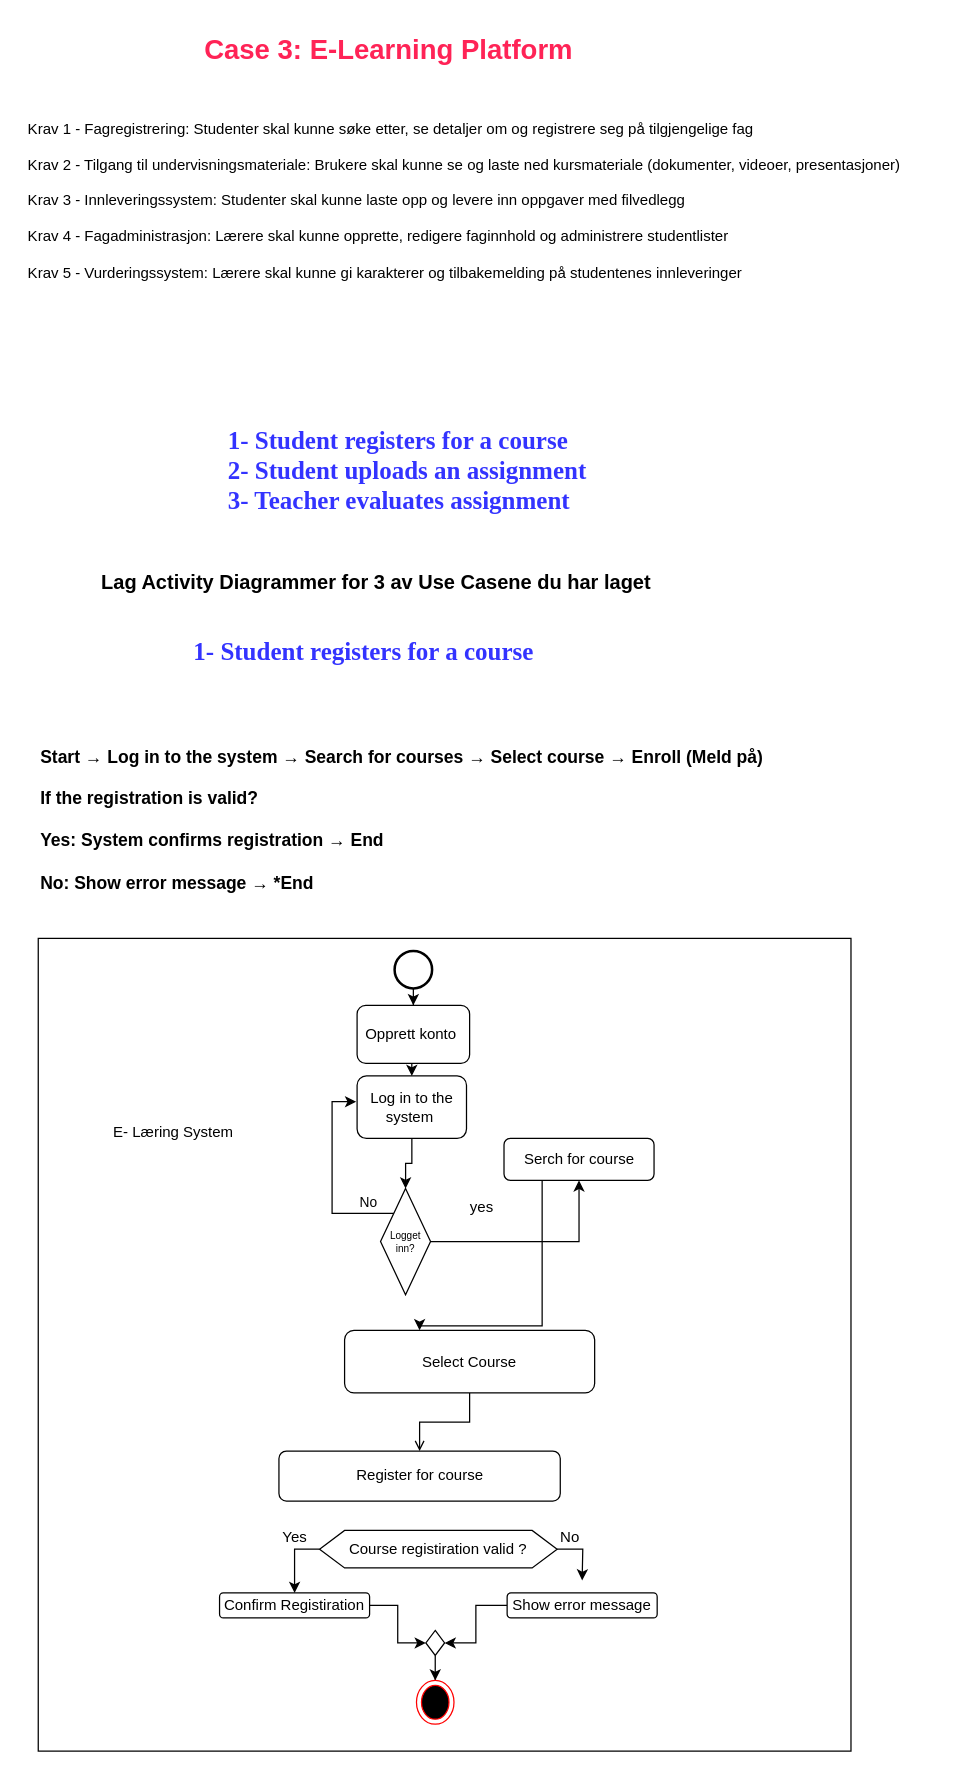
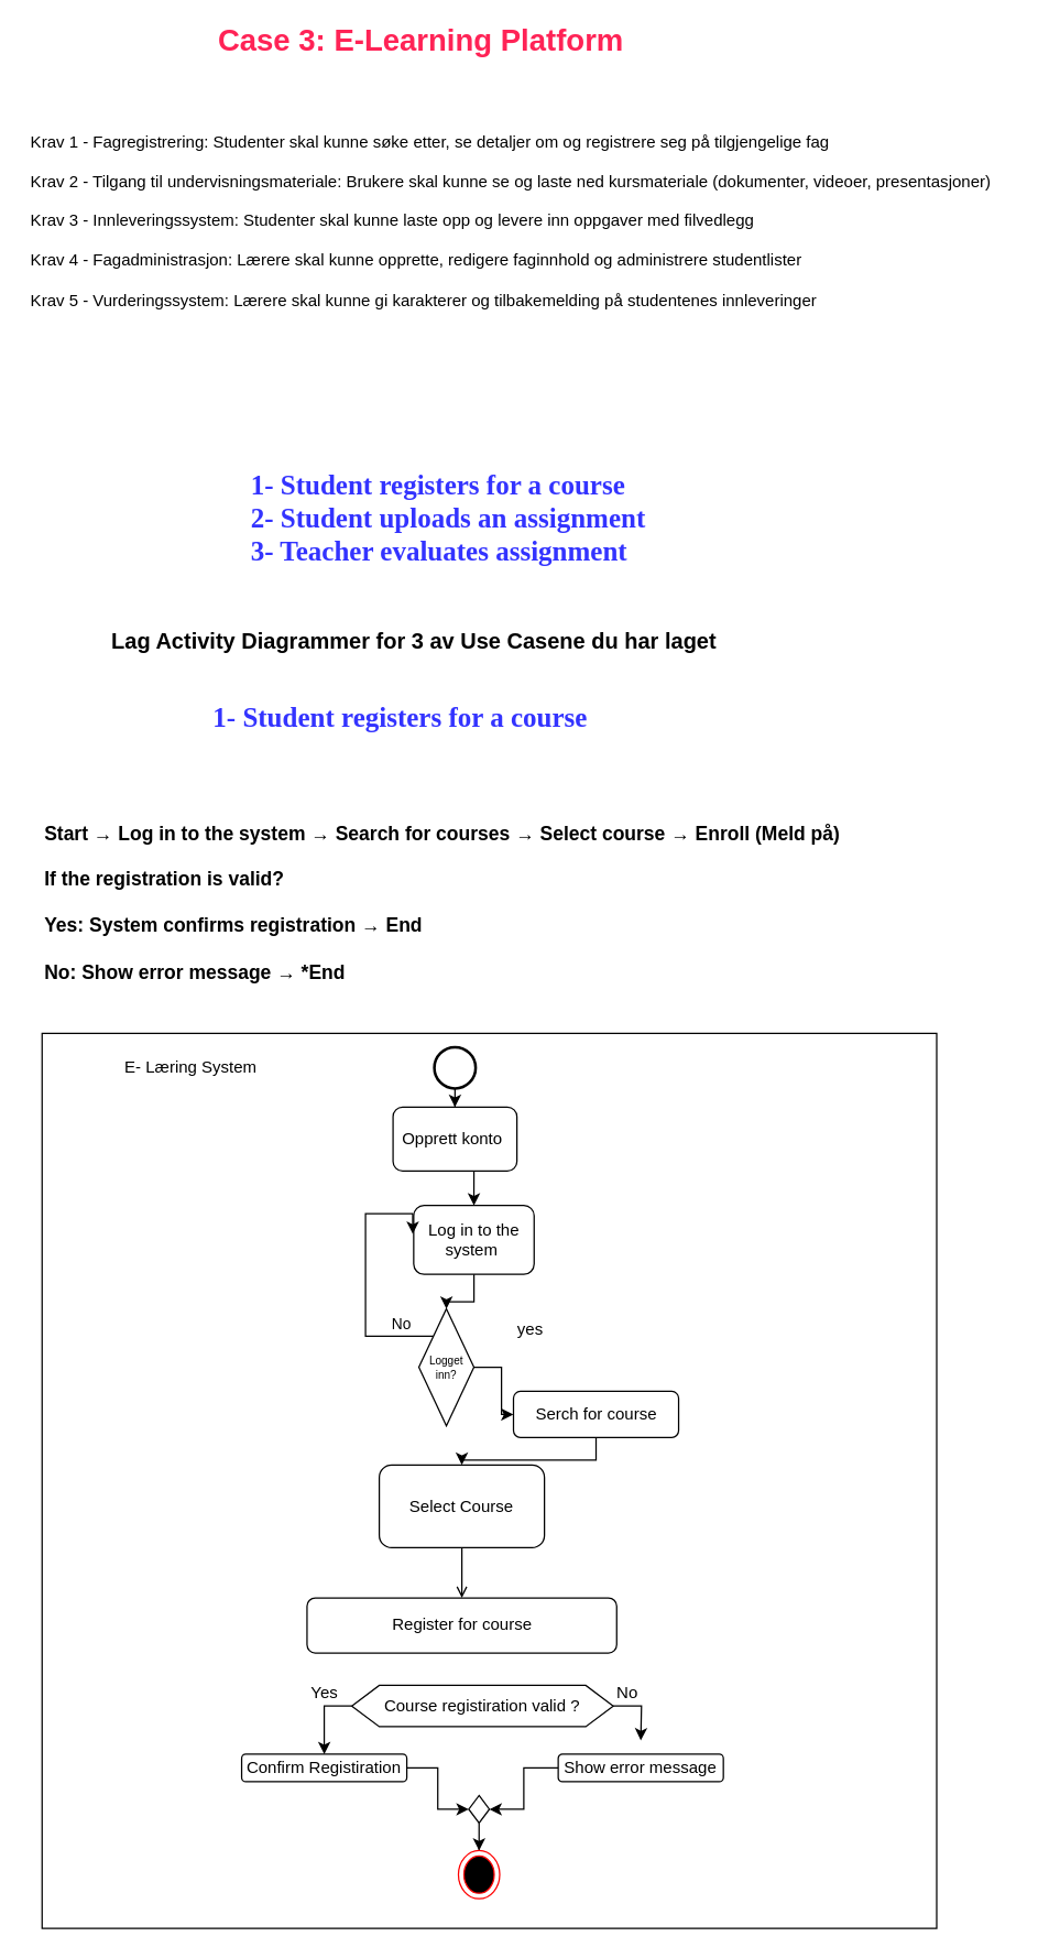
  <mxCell id="0" />
  <mxCell id="1" parent="0" />
- <mxCell id="2" value="Case 3: E-Learning Platform" style="text;html=1;align=center;verticalAlign=middle;resizable=0;points=[];autosize=1;strokeColor=none;fillColor=none;fontColor=#FF2356;fontStyle=1;fontSize=22;" parent="1" vertex="1"><mxGeometry x="160" y="20" width="300" height="40" as="geometry" /></mxCell>
+ <mxCell id="2" value="Case 3: E-Learning Platform" style="text;html=1;align=center;verticalAlign=middle;resizable=0;points=[];autosize=1;strokeColor=none;fillColor=none;fontColor=#FF2356;fontStyle=1;fontSize=22;" parent="1" vertex="1"><mxGeometry x="155" y="10" width="300" height="40" as="geometry" /></mxCell>
  <mxCell id="3" value="&lt;div&gt;1- Student registers for a course&lt;/div&gt;&lt;div&gt;2- Student uploads an assignment&lt;/div&gt;&lt;div&gt;3- Teacher evaluates assignment&lt;/div&gt;" style="text;html=1;align=left;verticalAlign=middle;resizable=0;points=[];autosize=1;strokeColor=none;fillColor=none;fontStyle=1;fontFamily=Times New Roman;fontColor=#3333FF;fontSize=20;" parent="1" vertex="1"><mxGeometry x="180" y="330" width="290" height="90" as="geometry" /></mxCell>
  <mxCell id="4" value="Lag Activity Diagrammer for 3 av Use Casene du har laget" style="text;html=1;align=center;verticalAlign=middle;resizable=0;points=[];autosize=1;strokeColor=none;fillColor=none;fontStyle=1;fontSize=16;" parent="1" vertex="1"><mxGeometry x="80" y="450" width="440" height="30" as="geometry" /></mxCell>
  <mxCell id="5" value="&lt;span style=&quot;color: rgb(51, 51, 255); font-family: &amp;quot;Times New Roman&amp;quot;; font-size: 20px; font-weight: 700; text-align: left;&quot;&gt;1- Student registers for a course&lt;/span&gt;" style="text;html=1;align=center;verticalAlign=middle;resizable=0;points=[];autosize=1;strokeColor=none;fillColor=none;" parent="1" vertex="1"><mxGeometry x="140" y="500" width="300" height="40" as="geometry" /></mxCell>
  <mxCell id="6" value="Start → Log in to the system → Search for courses → Select course → Enroll (Meld på)&lt;br&gt;&lt;br&gt;&lt;div&gt;If the registration is valid?&lt;br&gt;&lt;br&gt;&lt;/div&gt;&lt;div&gt;Yes: System confirms registration → End&lt;br&gt;&lt;br&gt;&lt;/div&gt;&lt;div&gt;No: Show error message → *End&lt;/div&gt;" style="text;html=1;align=left;verticalAlign=middle;resizable=0;points=[];autosize=1;strokeColor=none;fillColor=none;fontSize=14;fontStyle=1" parent="1" vertex="1"><mxGeometry x="30" y="590" width="570" height="130" as="geometry" /></mxCell>
  <mxCell id="7" value="&lt;div&gt;Krav 1 - Fagregistrering: Studenter skal kunne søke etter, se detaljer om og registrere seg på tilgjengelige fag&lt;/div&gt;&lt;div&gt;&lt;br&gt;&lt;/div&gt;&lt;div&gt;Krav 2 - Tilgang til undervisningsmateriale: Brukere skal kunne se og laste ned kursmateriale (dokumenter, videoer, presentasjoner)&lt;/div&gt;&lt;div&gt;&lt;br&gt;&lt;/div&gt;&lt;div&gt;Krav 3 - Innleveringssystem: Studenter skal kunne laste opp og levere inn oppgaver med filvedlegg&lt;/div&gt;&lt;div&gt;&lt;br&gt;&lt;/div&gt;&lt;div&gt;Krav 4 - Fagadministrasjon: Lærere skal kunne opprette, redigere faginnhold og administrere studentlister&lt;/div&gt;&lt;div&gt;&lt;br&gt;&lt;/div&gt;&lt;div&gt;Krav 5 - Vurderingssystem: Lærere skal kunne gi karakterer og tilbakemelding på studentenes innleveringer&lt;/div&gt;" style="text;html=1;align=left;verticalAlign=middle;resizable=0;points=[];autosize=1;strokeColor=none;fillColor=none;" vertex="1" parent="1"><mxGeometry x="20" y="90" width="720" height="140" as="geometry" /></mxCell>
  <mxCell id="8" value="" style="whiteSpace=wrap;html=1;aspect=fixed;" vertex="1" parent="1"><mxGeometry x="30" y="750" width="650" height="650" as="geometry" /></mxCell>
- <mxCell id="9" value="E- Læring System&amp;nbsp;" style="text;html=1;align=center;verticalAlign=middle;whiteSpace=wrap;rounded=0;" vertex="1" parent="1"><mxGeometry x="55" y="890" width="170" height="30" as="geometry" /></mxCell>
+ <mxCell id="9" value="E- Læring System&amp;nbsp;" style="text;html=1;align=center;verticalAlign=middle;whiteSpace=wrap;rounded=0;" vertex="1" parent="1"><mxGeometry x="55" y="760" width="170" height="30" as="geometry" /></mxCell>
  <mxCell id="10" style="edgeStyle=orthogonalEdgeStyle;rounded=0;orthogonalLoop=1;jettySize=auto;html=1;entryX=0.5;entryY=0;entryDx=0;entryDy=0;" edge="1" parent="1" target="12"><mxGeometry relative="1" as="geometry"><mxPoint x="335" y="803.5" as="sourcePoint" /></mxGeometry></mxCell>
  <mxCell id="11" value="" style="edgeStyle=orthogonalEdgeStyle;rounded=0;orthogonalLoop=1;jettySize=auto;html=1;" edge="1" parent="1" source="37" target="14"><mxGeometry relative="1" as="geometry" /></mxCell>
- <mxCell id="12" value="Log in to the system&amp;nbsp;" style="rounded=1;whiteSpace=wrap;html=1;" vertex="1" parent="1"><mxGeometry x="285" y="860" width="87.5" height="50" as="geometry" /></mxCell>
+ <mxCell id="12" value="Log in to the system&amp;nbsp;" style="rounded=1;whiteSpace=wrap;html=1;" vertex="1" parent="1"><mxGeometry x="300" y="875" width="87.5" height="50" as="geometry" /></mxCell>
  <mxCell id="13" value="" style="edgeStyle=orthogonalEdgeStyle;rounded=0;orthogonalLoop=1;jettySize=auto;html=1;" edge="1" parent="1" source="14" target="16"><mxGeometry relative="1" as="geometry"><Array as="points"><mxPoint x="433" y="1060" /><mxPoint x="335" y="1060" /></Array></mxGeometry></mxCell>
- <mxCell id="14" value="Serch for course" style="rounded=1;whiteSpace=wrap;html=1;" vertex="1" parent="1"><mxGeometry x="402.5" y="910" width="120" height="33.5" as="geometry" /></mxCell>
+ <mxCell id="14" value="Serch for course" style="rounded=1;whiteSpace=wrap;html=1;" vertex="1" parent="1"><mxGeometry x="372.5" y="1010" width="120" height="33.5" as="geometry" /></mxCell>
  <mxCell id="15" value="" style="edgeStyle=orthogonalEdgeStyle;rounded=0;orthogonalLoop=1;jettySize=auto;html=1;endArrow=open;" edge="1" parent="1" source="16" target="17"><mxGeometry relative="1" as="geometry" /></mxCell>
- <mxCell id="16" value="Select Course" style="rounded=1;whiteSpace=wrap;html=1;" vertex="1" parent="1"><mxGeometry x="275" y="1063.5" width="200" height="50" as="geometry" /></mxCell>
+ <mxCell id="16" value="Select Course" style="rounded=1;whiteSpace=wrap;html=1;" vertex="1" parent="1"><mxGeometry x="275" y="1063.5" width="120" height="60" as="geometry" /></mxCell>
  <mxCell id="17" value="Register for course" style="rounded=1;whiteSpace=wrap;html=1;" vertex="1" parent="1"><mxGeometry x="222.5" y="1160" width="225" height="40" as="geometry" /></mxCell>
  <mxCell id="18" style="edgeStyle=orthogonalEdgeStyle;rounded=0;orthogonalLoop=1;jettySize=auto;html=1;" edge="1" parent="1" source="20"><mxGeometry relative="1" as="geometry"><mxPoint x="465" y="1263.5" as="targetPoint" /></mxGeometry></mxCell>
  <mxCell id="19" style="edgeStyle=orthogonalEdgeStyle;rounded=0;orthogonalLoop=1;jettySize=auto;html=1;" edge="1" parent="1" source="20"><mxGeometry relative="1" as="geometry"><mxPoint x="235" y="1273.5" as="targetPoint" /><Array as="points"><mxPoint x="235" y="1238.5" /><mxPoint x="235" y="1273.5" /></Array></mxGeometry></mxCell>
  <mxCell id="20" value="Course registiration valid ?" style="shape=hexagon;perimeter=hexagonPerimeter2;whiteSpace=wrap;html=1;fixedSize=1;" vertex="1" parent="1"><mxGeometry x="255" y="1223.5" width="190" height="30" as="geometry" /></mxCell>
  <mxCell id="21" value="No" style="text;html=1;align=center;verticalAlign=middle;resizable=0;points=[];autosize=1;strokeColor=none;fillColor=none;" vertex="1" parent="1"><mxGeometry x="435" y="1213.5" width="40" height="30" as="geometry" /></mxCell>
  <mxCell id="22" value="Yes" style="text;html=1;align=center;verticalAlign=middle;resizable=0;points=[];autosize=1;strokeColor=none;fillColor=none;" vertex="1" parent="1"><mxGeometry x="215" y="1213.5" width="40" height="30" as="geometry" /></mxCell>
  <mxCell id="23" style="edgeStyle=orthogonalEdgeStyle;rounded=0;orthogonalLoop=1;jettySize=auto;html=1;entryX=1;entryY=0.5;entryDx=0;entryDy=0;" edge="1" parent="1" source="24" target="28"><mxGeometry relative="1" as="geometry" /></mxCell>
  <mxCell id="24" value="Show error message" style="rounded=1;whiteSpace=wrap;html=1;" vertex="1" parent="1"><mxGeometry x="405" y="1273.5" width="120" height="20" as="geometry" /></mxCell>
  <mxCell id="25" style="edgeStyle=orthogonalEdgeStyle;rounded=0;orthogonalLoop=1;jettySize=auto;html=1;entryX=0;entryY=0.5;entryDx=0;entryDy=0;" edge="1" parent="1" source="26" target="28"><mxGeometry relative="1" as="geometry" /></mxCell>
  <mxCell id="26" value="Confirm Registiration" style="rounded=1;whiteSpace=wrap;html=1;" vertex="1" parent="1"><mxGeometry x="175" y="1273.5" width="120" height="20" as="geometry" /></mxCell>
  <mxCell id="27" value="" style="edgeStyle=orthogonalEdgeStyle;rounded=0;orthogonalLoop=1;jettySize=auto;html=1;" edge="1" parent="1" source="28" target="29"><mxGeometry relative="1" as="geometry" /></mxCell>
  <mxCell id="28" value="" style="rhombus;whiteSpace=wrap;html=1;" vertex="1" parent="1"><mxGeometry x="340" y="1303.5" width="15" height="20" as="geometry" /></mxCell>
  <mxCell id="29" value="" style="ellipse;html=1;shape=endState;fillColor=#000000;strokeColor=#ff0000;" vertex="1" parent="1"><mxGeometry x="332.5" y="1343.5" width="30" height="35" as="geometry" /></mxCell>
  <mxCell id="30" value="" style="edgeStyle=orthogonalEdgeStyle;rounded=0;orthogonalLoop=1;jettySize=auto;html=1;" edge="1" parent="1" source="31" target="32"><mxGeometry relative="1" as="geometry" /></mxCell>
  <mxCell id="31" value="" style="strokeWidth=2;html=1;shape=mxgraph.flowchart.start_2;whiteSpace=wrap;strokeColor=#000000;" vertex="1" parent="1"><mxGeometry x="315" y="760" width="30" height="30" as="geometry" /></mxCell>
  <mxCell id="32" value="Opprett konto&amp;nbsp;" style="rounded=1;whiteSpace=wrap;html=1;" vertex="1" parent="1"><mxGeometry x="285" y="803.5" width="90" height="46.5" as="geometry" /></mxCell>
  <mxCell id="33" value="yes" style="text;strokeColor=none;align=center;fillColor=none;html=1;verticalAlign=middle;whiteSpace=wrap;rounded=0;" vertex="1" parent="1"><mxGeometry x="355" y="950" width="60" height="30" as="geometry" /></mxCell>
  <mxCell id="34" style="edgeStyle=orthogonalEdgeStyle;rounded=0;orthogonalLoop=1;jettySize=auto;html=1;entryX=-0.008;entryY=0.412;entryDx=0;entryDy=0;entryPerimeter=0;" edge="1" parent="1" source="37" target="12"><mxGeometry relative="1" as="geometry"><Array as="points"><mxPoint x="265" y="970" /><mxPoint x="265" y="881" /></Array></mxGeometry></mxCell>
  <mxCell id="35" value="No" style="edgeLabel;html=1;align=center;verticalAlign=middle;resizable=0;points=[];" vertex="1" connectable="0" parent="34"><mxGeometry x="-0.776" y="-1" relative="1" as="geometry"><mxPoint x="-3" y="-9" as="offset" /></mxGeometry></mxCell>
  <mxCell id="36" value="" style="edgeStyle=orthogonalEdgeStyle;rounded=0;orthogonalLoop=1;jettySize=auto;html=1;" edge="1" parent="1" source="12" target="37"><mxGeometry relative="1" as="geometry"><mxPoint x="329" y="910" as="sourcePoint" /><mxPoint x="433" y="1010" as="targetPoint" /></mxGeometry></mxCell>
  <mxCell id="37" value="Logget inn?" style="rhombus;whiteSpace=wrap;html=1;fontSize=8;" vertex="1" parent="1"><mxGeometry x="303.75" y="950" width="40" height="85" as="geometry" /></mxCell>
